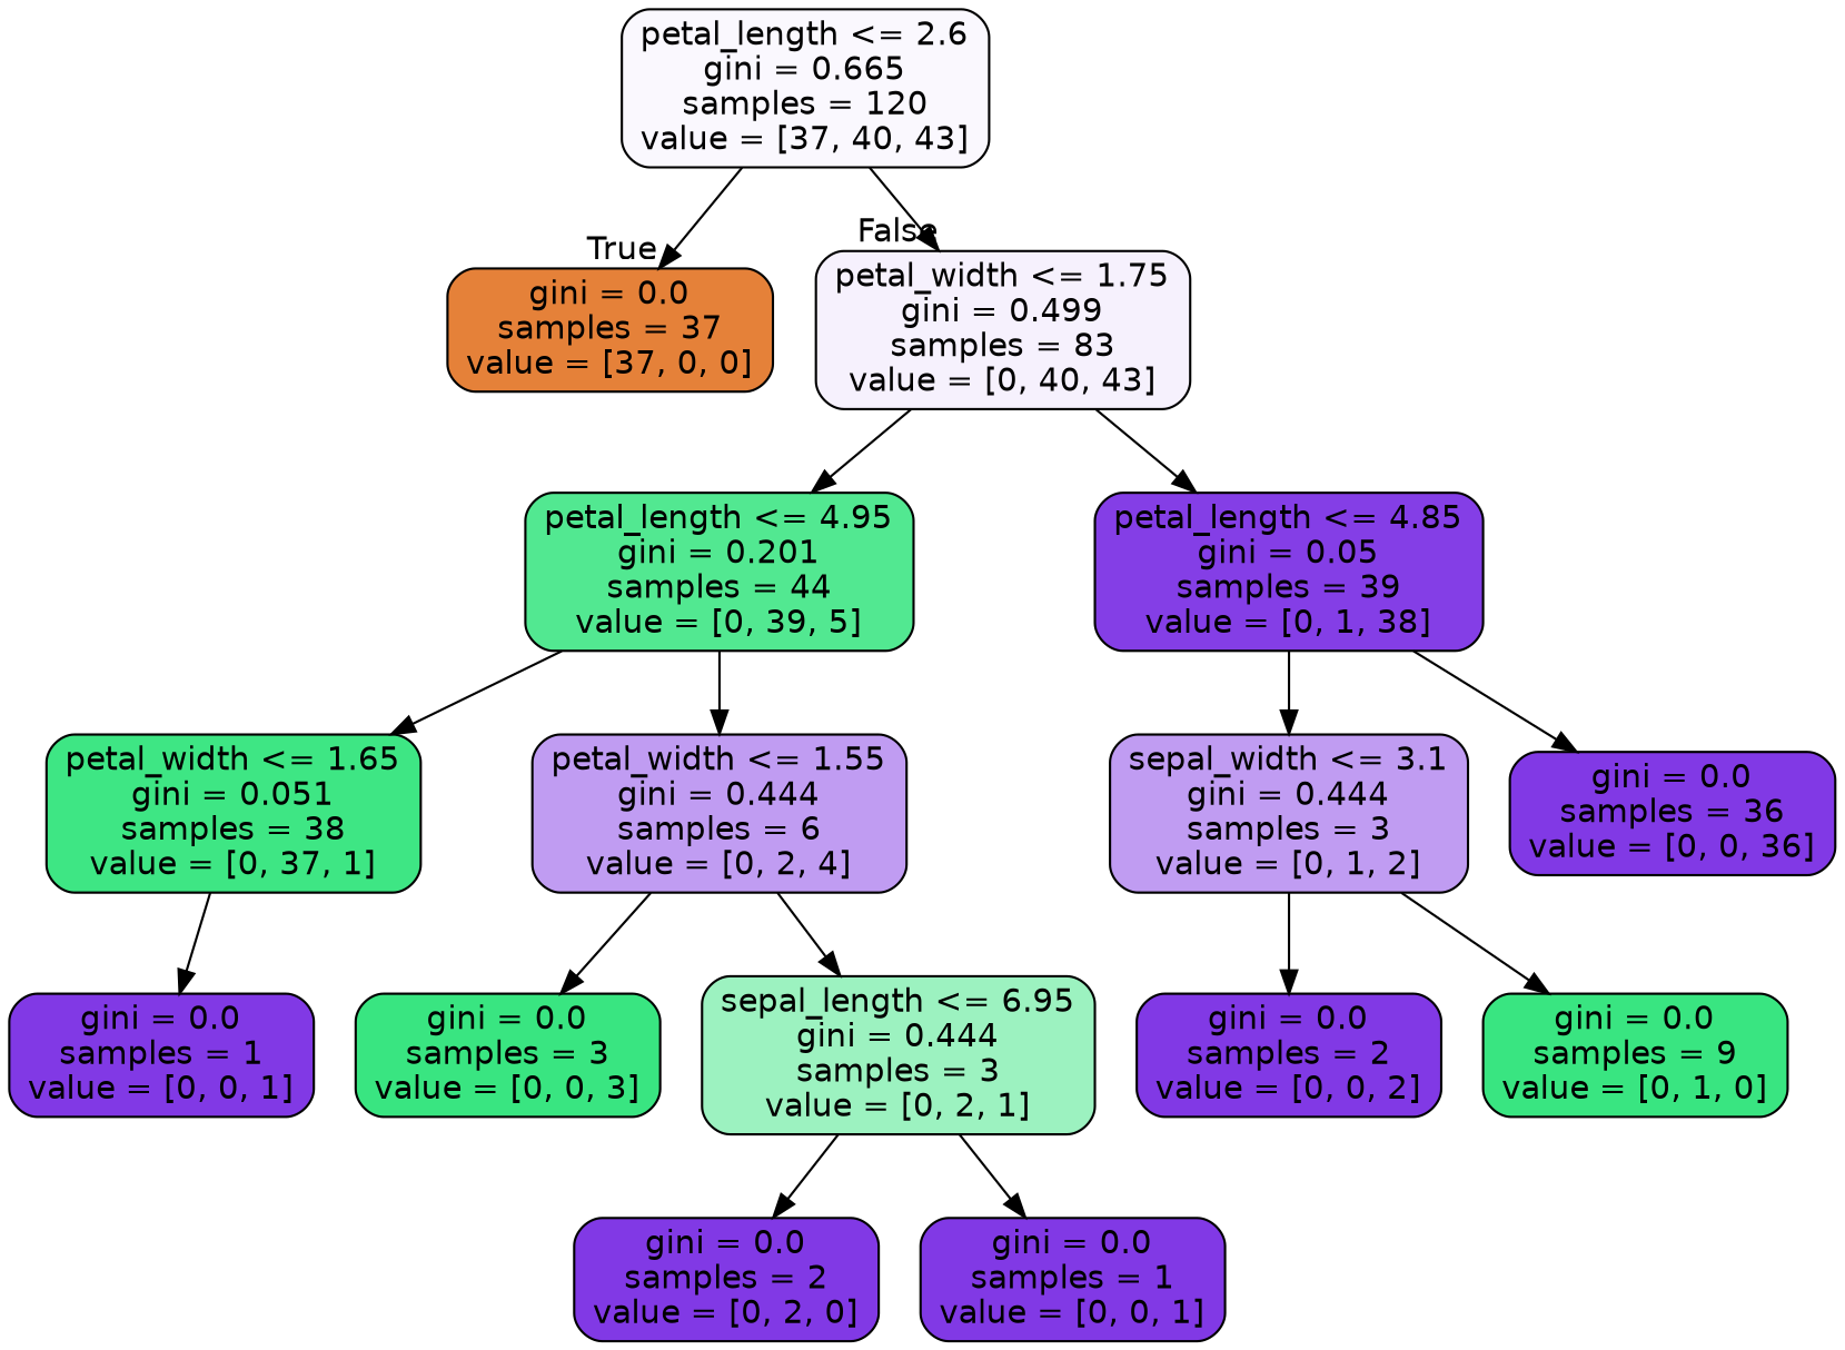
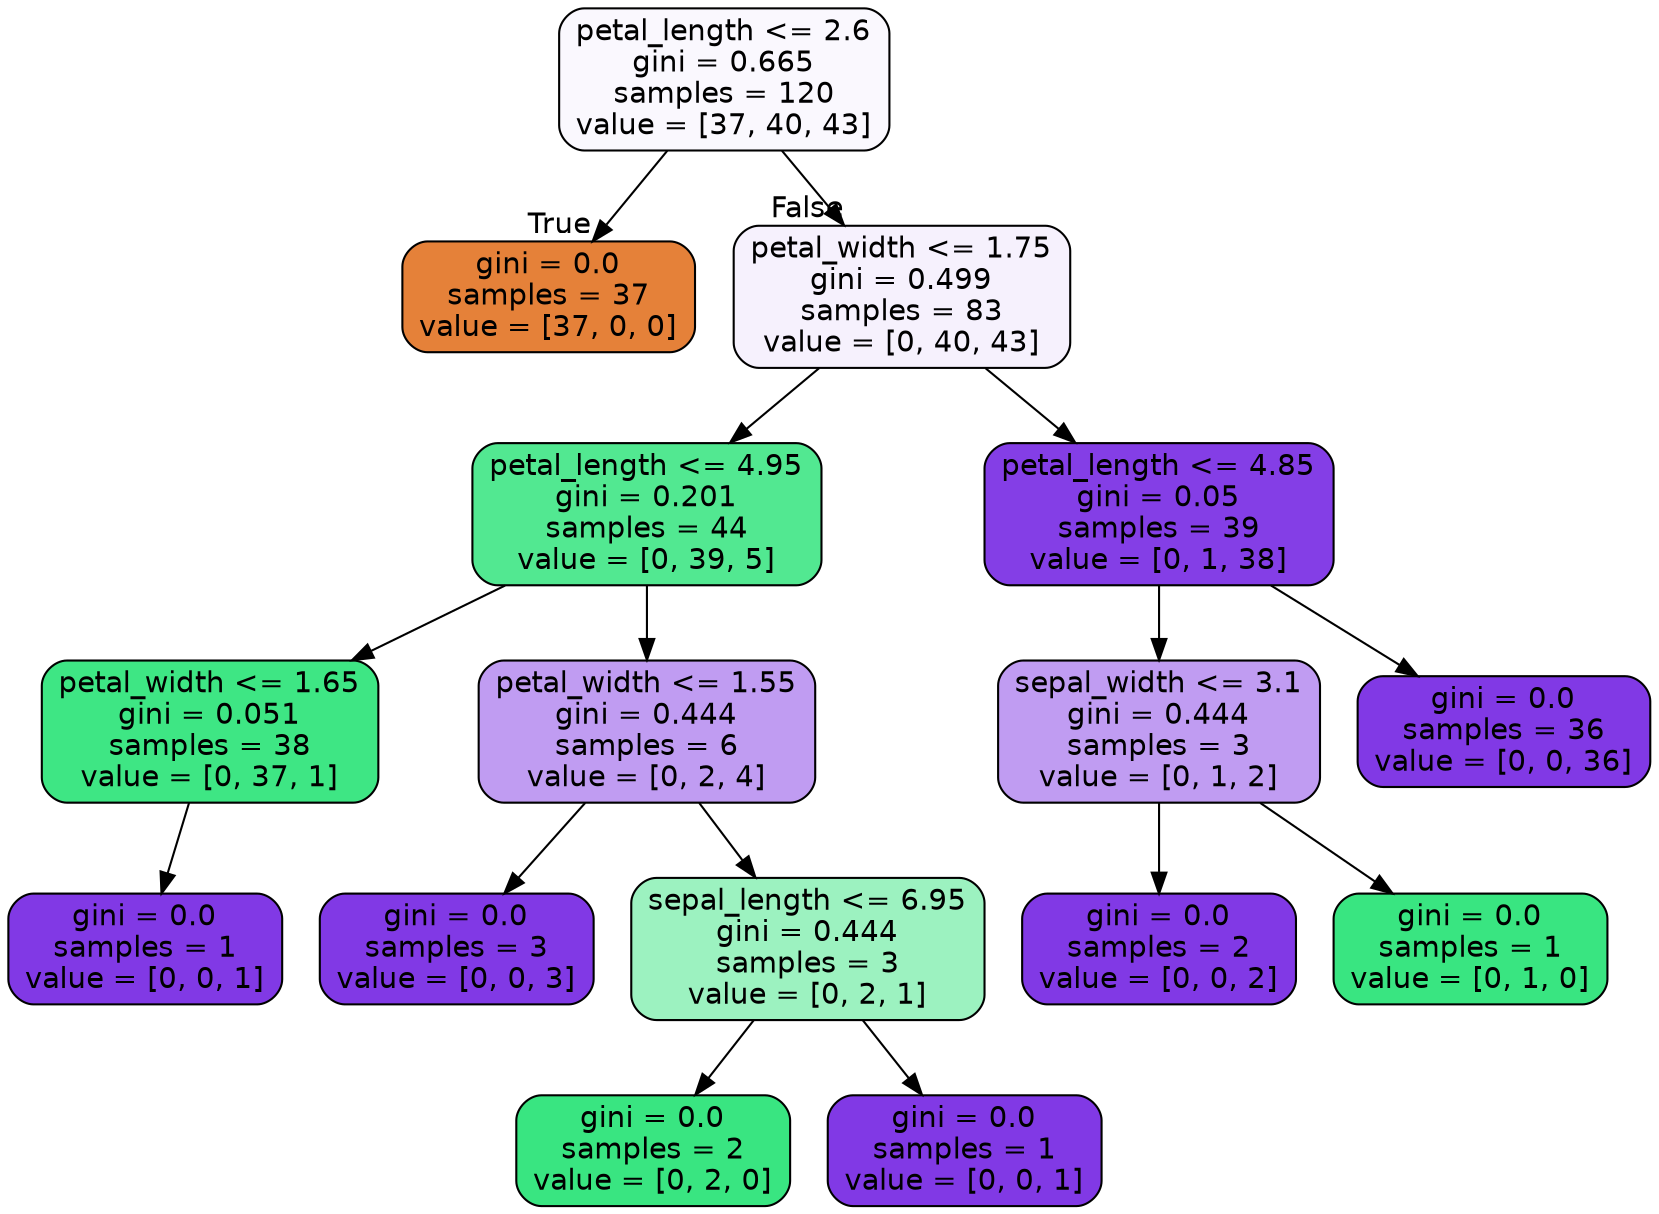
  digraph {
    node [color=black fillcolor="#8139e5" fontname=helvetica shape=box style="filled, rounded"]
    edge [fontname=helvetica]
    n1 [fillcolor="#faf8fe" label="petal_length <= 2.6\ngini = 0.665\nsamples = 120\nvalue = [37, 40, 43]"]
    n2 [fillcolor="#e58139" label="gini = 0.0\nsamples = 37\nvalue = [37, 0, 0]"]
    n3 [fillcolor="#f6f1fd" label="petal_width <= 1.75\ngini = 0.499\nsamples = 83\nvalue = [0, 40, 43]"]
    n4 [fillcolor="#52e891" label="petal_length <= 4.95\ngini = 0.201\nsamples = 44\nvalue = [0, 39, 5]"]
    n5 [fillcolor="#843ee6" label="petal_length <= 4.85\ngini = 0.05\nsamples = 39\nvalue = [0, 1, 38]"]
    n6 [fillcolor="#3ee684" label="petal_width <= 1.65\ngini = 0.051\nsamples = 38\nvalue = [0, 37, 1]"]
    n7 [fillcolor="#c09cf2" label="petal_width <= 1.55\ngini = 0.444\nsamples = 6\nvalue = [0, 2, 4]"]
    n8 [fillcolor="#c09cf2" label="sepal_width <= 3.1\ngini = 0.444\nsamples = 3\nvalue = [0, 1, 2]"]
    n9 [label="gini = 0.0\nsamples = 36\nvalue = [0, 0, 36]"]
    n10 [label="gini = 0.0\nsamples = 1\nvalue = [0, 0, 1]"]
-   n11 [fillcolor="#39e581" label="gini = 0.0\nsamples = 3\nvalue = [0, 0, 3]"]
+   n11 [label="gini = 0.0\nsamples = 3\nvalue = [0, 0, 3]"]
    n12 [fillcolor="#9cf2c0" label="sepal_length <= 6.95\ngini = 0.444\nsamples = 3\nvalue = [0, 2, 1]"]
-   n13 [label="gini = 0.0\nsamples = 2\nvalue = [0, 2, 0]"]
+   n13 [fillcolor="#39e581" label="gini = 0.0\nsamples = 2\nvalue = [0, 2, 0]"]
    n14 [label="gini = 0.0\nsamples = 1\nvalue = [0, 0, 1]"]
    n15 [label="gini = 0.0\nsamples = 2\nvalue = [0, 0, 2]"]
-   n16 [fillcolor="#39e581" label="gini = 0.0\nsamples = 9\nvalue = [0, 1, 0]"]
+   n16 [fillcolor="#39e581" label="gini = 0.0\nsamples = 1\nvalue = [0, 1, 0]"]
    n1 -> n2 [headlabel=True labelangle=45 labeldistance=2.5]
    n1 -> n3 [headlabel=False labelangle=-45 labeldistance=2.5]
    n3 -> n4
    n3 -> n5
    n4 -> n6
    n4 -> n7
    n5 -> n8
    n5 -> n9
    n6 -> n10
    n7 -> n11
    n7 -> n12
    n8 -> n15
    n8 -> n16
    n12 -> n13
    n12 -> n14
  }
